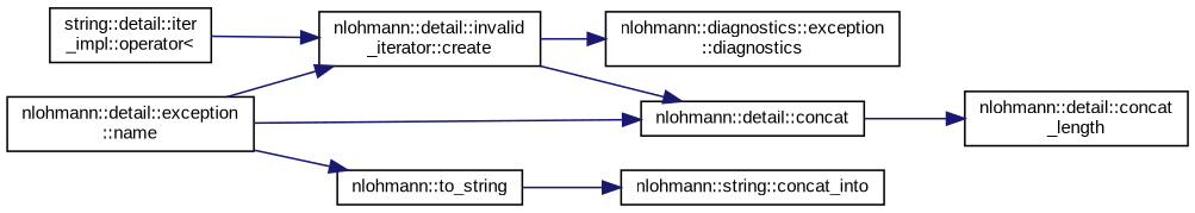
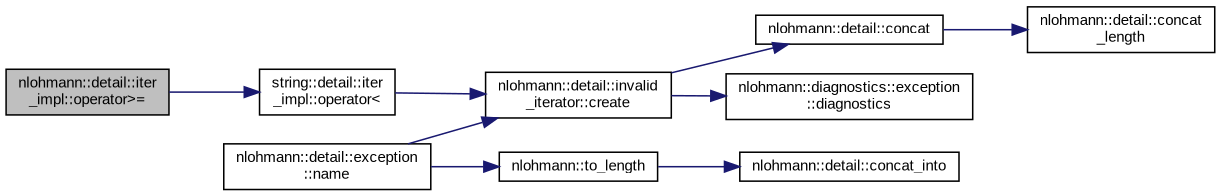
  digraph {
    fontname="Liberation Sans"
    rankdir=LR
    node [color=black fillcolor=white fontname="Liberation Sans" fontsize=10 shape=record style=filled]
    edge [color=midnightblue fontname="Liberation Sans" fontsize=10 labelfontname=Helvetica labelfontsize=10 style=solid]
+   n1 [fillcolor=grey75 fontcolor=black height=0.2 label="nlohmann::detail::iter\l_impl::operator\>=" width=0.4]
    n2 [height=0.2 label="string::detail::iter\l_impl::operator\<" width=0.4]
    n3 [height=0.2 label="nlohmann::detail::invalid\l_iterator::create" width=0.4]
    n4 [height=0.2 label="nlohmann::detail::concat" width=0.4]
    n5 [height=0.2 label="nlohmann::diagnostics::exception\l::diagnostics" width=0.4]
    n6 [height=0.2 label="nlohmann::detail::concat\l_length" width=0.4]
    n7 [height=0.2 label="nlohmann::detail::exception\l::name" width=0.4]
-   n8 [height=0.2 label="nlohmann::to_string" width=0.4]
-   n9 [height=0.2 label="nlohmann::string::concat_into" width=0.4]
+   n8 [height=0.2 label="nlohmann::to_length" width=0.4]
+   n9 [height=0.2 label="nlohmann::detail::concat_into" width=0.4]
+   n1 -> n2
    n2 -> n3
    n3 -> n4
    n3 -> n5
    n4 -> n6
    n7 -> n3
-   n7 -> n4
    n7 -> n8
    n8 -> n9
  }
